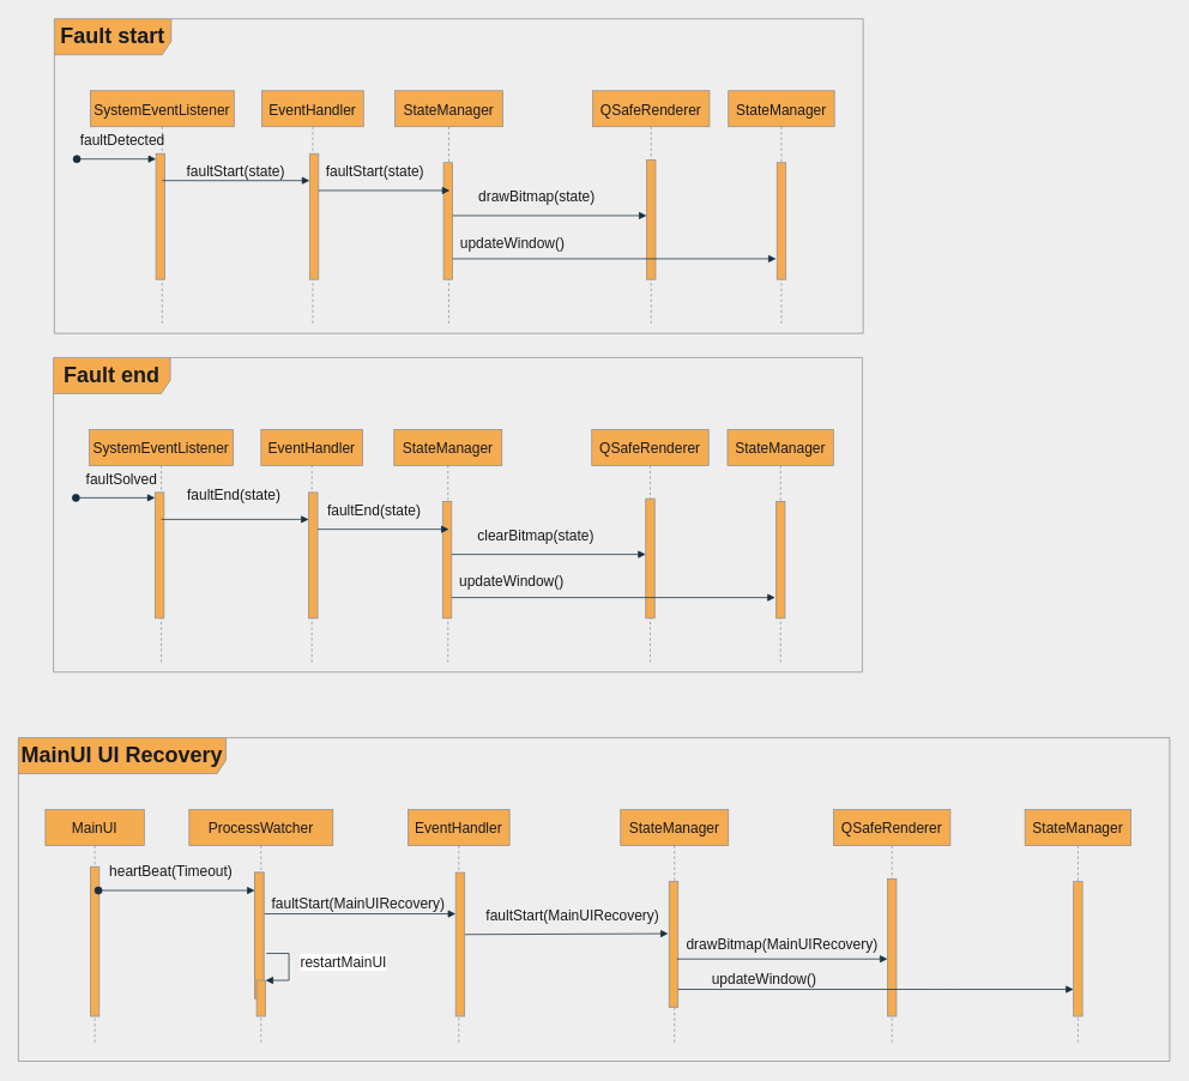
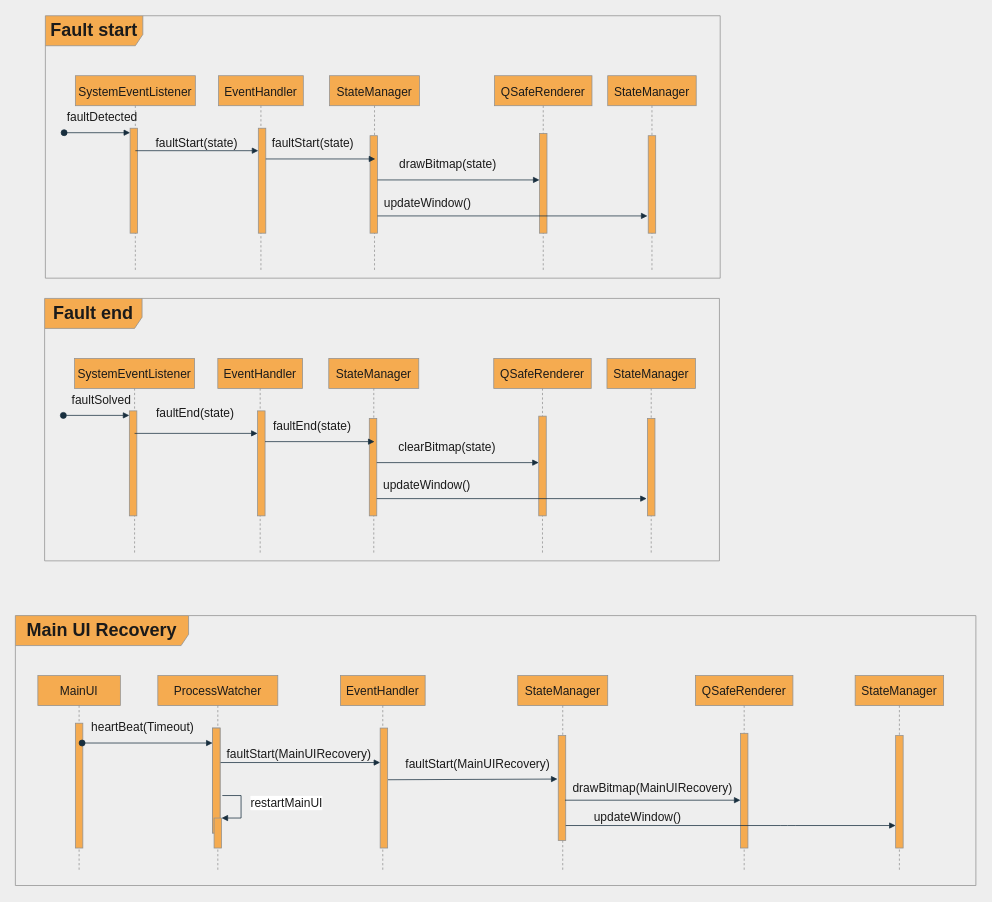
  <mxCell id="0" />
  <mxCell id="1" parent="0" />
  <mxCell id="2" value="" style="group" vertex="1" connectable="0" parent="1"><mxGeometry x="60" width="900" height="350" as="geometry" y="20" /></mxCell>
  <mxCell id="3" value="Fault start" style="shape=umlFrame;whiteSpace=wrap;html=1;strokeColor=#909090;fillColor=#F5AB50;labelBackgroundColor=none;fontColor=#1A1A1A;fontSize=24;width=130;height=40;fontStyle=1" vertex="1" parent="2"><mxGeometry width="900" height="350" as="geometry" /></mxCell>
  <mxCell id="4" value="SystemEventListener" style="shape=umlLifeline;perimeter=lifelinePerimeter;container=1;collapsible=0;recursiveResize=0;shadow=0;strokeWidth=1;strokeColor=#909090;fillColor=#F5AB50;fontColor=#1A1A1A;fontSize=16;" parent="2" vertex="1"><mxGeometry x="40" y="80" width="160" height="260" as="geometry" /></mxCell>
  <mxCell id="5" value="" style="points=[];perimeter=orthogonalPerimeter;shadow=0;strokeWidth=1;fillColor=#F5AB50;strokeColor=#909090;fontColor=#1A1A1A;" parent="4" vertex="1"><mxGeometry x="73" y="70" width="10" height="140" as="geometry" /></mxCell>
  <mxCell id="6" value="faultDetected" style="verticalAlign=bottom;startArrow=oval;endArrow=block;startSize=8;shadow=0;strokeWidth=1;labelBackgroundColor=none;strokeColor=#182E3E;fontColor=#1A1A1A;fontSize=16;" parent="4" edge="1"><mxGeometry x="0.167" y="10" relative="1" as="geometry"><mxPoint x="-15" y="76" as="sourcePoint" /><mxPoint x="73" y="76" as="targetPoint" /><mxPoint as="offset" /></mxGeometry></mxCell>
  <mxCell id="7" value="EventHandler" style="shape=umlLifeline;perimeter=lifelinePerimeter;container=1;collapsible=0;recursiveResize=0;shadow=0;strokeWidth=1;strokeColor=#909090;fillColor=#F5AB50;fontColor=#1A1A1A;fontSize=16;" parent="2" vertex="1"><mxGeometry x="231" y="80" width="113" height="260" as="geometry" /></mxCell>
  <mxCell id="8" value="" style="points=[];perimeter=orthogonalPerimeter;shadow=0;strokeWidth=1;fillColor=#F5AB50;strokeColor=#909090;fontColor=#1A1A1A;" parent="7" vertex="1"><mxGeometry x="53" y="70" width="10" height="140" as="geometry" /></mxCell>
  <mxCell id="9" value="faultStart(state)" style="verticalAlign=bottom;endArrow=block;shadow=0;strokeWidth=1;labelBackgroundColor=none;strokeColor=#182E3E;fontColor=#1A1A1A;fontSize=16;" parent="2" target="8" edge="1"><mxGeometry relative="1" as="geometry"><mxPoint x="120" y="180" as="sourcePoint" /><mxPoint x="290" y="171" as="targetPoint" /></mxGeometry></mxCell>
  <mxCell id="10" value="StateManager" style="shape=umlLifeline;perimeter=lifelinePerimeter;container=1;collapsible=0;recursiveResize=0;shadow=0;strokeWidth=1;strokeColor=#909090;fillColor=#F5AB50;fontColor=#1A1A1A;fontSize=16;" vertex="1" parent="2"><mxGeometry x="379" y="80" width="120" height="260" as="geometry" /></mxCell>
  <mxCell id="11" value="" style="points=[];perimeter=orthogonalPerimeter;shadow=0;strokeWidth=1;fillColor=#F5AB50;strokeColor=#909090;fontColor=#1A1A1A;" vertex="1" parent="10"><mxGeometry x="54" y="80" width="10" height="130" as="geometry" /></mxCell>
  <mxCell id="12" value="faultStart(state)" style="verticalAlign=bottom;endArrow=block;shadow=0;strokeWidth=1;labelBackgroundColor=none;strokeColor=#182E3E;fontColor=#1A1A1A;fontSize=16;entryX=0.7;entryY=0.077;entryDx=0;entryDy=0;entryPerimeter=0;" edge="1" parent="2"><mxGeometry x="-0.133" y="10" relative="1" as="geometry"><mxPoint x="294" y="191.01" as="sourcePoint" /><mxPoint x="440" y="191.01" as="targetPoint" /><mxPoint as="offset" /></mxGeometry></mxCell>
  <mxCell id="13" value="QSafeRenderer" style="shape=umlLifeline;perimeter=lifelinePerimeter;container=1;collapsible=0;recursiveResize=0;shadow=0;strokeWidth=1;strokeColor=#909090;fillColor=#F5AB50;fontColor=#1A1A1A;fontSize=16;" vertex="1" parent="2"><mxGeometry x="599" y="80" width="130" height="260" as="geometry" /></mxCell>
  <mxCell id="14" value="" style="points=[];perimeter=orthogonalPerimeter;shadow=0;strokeWidth=1;fillColor=#F5AB50;strokeColor=#909090;fontColor=#1A1A1A;" vertex="1" parent="13"><mxGeometry x="60" y="77" width="10" height="133" as="geometry" /></mxCell>
  <mxCell id="15" value="drawBitmap(state)" style="verticalAlign=bottom;endArrow=block;shadow=0;strokeWidth=1;labelBackgroundColor=none;strokeColor=#182E3E;fontColor=#1A1A1A;fontSize=16;" edge="1" parent="2"><mxGeometry x="-0.133" y="10" relative="1" as="geometry"><mxPoint x="443" y="219" as="sourcePoint" /><mxPoint x="659" y="219" as="targetPoint" /><mxPoint as="offset" /></mxGeometry></mxCell>
  <mxCell id="16" value="StateManager" style="shape=umlLifeline;perimeter=lifelinePerimeter;container=1;collapsible=0;recursiveResize=0;shadow=0;strokeWidth=1;strokeColor=#909090;fillColor=#F5AB50;fontColor=#1A1A1A;fontSize=16;" vertex="1" parent="2"><mxGeometry x="750" y="80" width="118" height="260" as="geometry" /></mxCell>
  <mxCell id="17" value="" style="points=[];perimeter=orthogonalPerimeter;shadow=0;strokeWidth=1;fillColor=#F5AB50;strokeColor=#909090;fontColor=#1A1A1A;" vertex="1" parent="16"><mxGeometry x="54" y="80" width="10" height="130" as="geometry" /></mxCell>
  <mxCell id="18" value="updateWindow()" style="verticalAlign=bottom;endArrow=block;shadow=0;strokeWidth=1;labelBackgroundColor=none;strokeColor=#182E3E;fontColor=#1A1A1A;fontSize=16;" edge="1" parent="2" source="11"><mxGeometry x="-0.627" y="7" relative="1" as="geometry"><mxPoint x="455" y="265.96" as="sourcePoint" /><mxPoint x="803" y="267" as="targetPoint" /><mxPoint as="offset" /></mxGeometry></mxCell>
  <mxCell id="19" value="" style="group" vertex="1" connectable="0" parent="1"><mxGeometry x="59" y="397" width="900" height="350" as="geometry" /></mxCell>
  <mxCell id="20" value="Fault end" style="shape=umlFrame;whiteSpace=wrap;html=1;strokeColor=#909090;fillColor=#F5AB50;labelBackgroundColor=none;fontColor=#1A1A1A;fontSize=24;width=130;height=40;fontStyle=1" vertex="1" parent="19"><mxGeometry width="900" height="350" as="geometry" /></mxCell>
  <mxCell id="21" value="SystemEventListener" style="shape=umlLifeline;perimeter=lifelinePerimeter;container=1;collapsible=0;recursiveResize=0;shadow=0;strokeWidth=1;strokeColor=#909090;fillColor=#F5AB50;fontColor=#1A1A1A;fontSize=16;" vertex="1" parent="19"><mxGeometry x="40" y="80" width="160" height="260" as="geometry" /></mxCell>
  <mxCell id="22" value="" style="points=[];perimeter=orthogonalPerimeter;shadow=0;strokeWidth=1;fillColor=#F5AB50;strokeColor=#909090;fontColor=#1A1A1A;" vertex="1" parent="21"><mxGeometry x="73" y="70" width="10" height="140" as="geometry" /></mxCell>
  <mxCell id="23" value="faultSolved" style="verticalAlign=bottom;startArrow=oval;endArrow=block;startSize=8;shadow=0;strokeWidth=1;labelBackgroundColor=none;strokeColor=#182E3E;fontColor=#1A1A1A;fontSize=16;" edge="1" parent="21"><mxGeometry x="0.167" y="10" relative="1" as="geometry"><mxPoint x="-15" y="76" as="sourcePoint" /><mxPoint x="73" y="76" as="targetPoint" /><mxPoint as="offset" /></mxGeometry></mxCell>
  <mxCell id="24" value="EventHandler" style="shape=umlLifeline;perimeter=lifelinePerimeter;container=1;collapsible=0;recursiveResize=0;shadow=0;strokeWidth=1;strokeColor=#909090;fillColor=#F5AB50;fontColor=#1A1A1A;fontSize=16;" vertex="1" parent="19"><mxGeometry x="231" y="80" width="113" height="260" as="geometry" /></mxCell>
  <mxCell id="25" value="" style="points=[];perimeter=orthogonalPerimeter;shadow=0;strokeWidth=1;fillColor=#F5AB50;strokeColor=#909090;fontColor=#1A1A1A;" vertex="1" parent="24"><mxGeometry x="53" y="70" width="10" height="140" as="geometry" /></mxCell>
  <mxCell id="26" value="faultEnd(state)" style="verticalAlign=bottom;endArrow=block;shadow=0;strokeWidth=1;labelBackgroundColor=none;strokeColor=#182E3E;fontColor=#1A1A1A;fontSize=16;" edge="1" parent="19" target="25"><mxGeometry x="-0.012" y="17" relative="1" as="geometry"><mxPoint x="120" y="180" as="sourcePoint" /><mxPoint x="290" y="171" as="targetPoint" /><mxPoint as="offset" /></mxGeometry></mxCell>
  <mxCell id="27" value="StateManager" style="shape=umlLifeline;perimeter=lifelinePerimeter;container=1;collapsible=0;recursiveResize=0;shadow=0;strokeWidth=1;strokeColor=#909090;fillColor=#F5AB50;fontColor=#1A1A1A;fontSize=16;" vertex="1" parent="19"><mxGeometry x="379" y="80" width="120" height="260" as="geometry" /></mxCell>
  <mxCell id="28" value="" style="points=[];perimeter=orthogonalPerimeter;shadow=0;strokeWidth=1;fillColor=#F5AB50;strokeColor=#909090;fontColor=#1A1A1A;" vertex="1" parent="27"><mxGeometry x="54" y="80" width="10" height="130" as="geometry" /></mxCell>
  <mxCell id="29" value="faultEnd(state)" style="verticalAlign=bottom;endArrow=block;shadow=0;strokeWidth=1;labelBackgroundColor=none;strokeColor=#182E3E;fontColor=#1A1A1A;fontSize=16;entryX=0.7;entryY=0.077;entryDx=0;entryDy=0;entryPerimeter=0;" edge="1" parent="19"><mxGeometry x="-0.133" y="10" relative="1" as="geometry"><mxPoint x="294" y="191.01" as="sourcePoint" /><mxPoint x="440" y="191.01" as="targetPoint" /><mxPoint as="offset" /></mxGeometry></mxCell>
  <mxCell id="30" value="QSafeRenderer" style="shape=umlLifeline;perimeter=lifelinePerimeter;container=1;collapsible=0;recursiveResize=0;shadow=0;strokeWidth=1;strokeColor=#909090;fillColor=#F5AB50;fontColor=#1A1A1A;fontSize=16;" vertex="1" parent="19"><mxGeometry x="599" y="80" width="130" height="260" as="geometry" /></mxCell>
  <mxCell id="31" value="" style="points=[];perimeter=orthogonalPerimeter;shadow=0;strokeWidth=1;fillColor=#F5AB50;strokeColor=#909090;fontColor=#1A1A1A;" vertex="1" parent="30"><mxGeometry x="60" y="77" width="10" height="133" as="geometry" /></mxCell>
  <mxCell id="32" value="clearBitmap(state)" style="verticalAlign=bottom;endArrow=block;shadow=0;strokeWidth=1;labelBackgroundColor=none;strokeColor=#182E3E;fontColor=#1A1A1A;fontSize=16;" edge="1" parent="19"><mxGeometry x="-0.133" y="10" relative="1" as="geometry"><mxPoint x="443" y="219" as="sourcePoint" /><mxPoint x="659" y="219" as="targetPoint" /><mxPoint as="offset" /></mxGeometry></mxCell>
  <mxCell id="33" value="StateManager" style="shape=umlLifeline;perimeter=lifelinePerimeter;container=1;collapsible=0;recursiveResize=0;shadow=0;strokeWidth=1;strokeColor=#909090;fillColor=#F5AB50;fontColor=#1A1A1A;fontSize=16;" vertex="1" parent="19"><mxGeometry x="750" y="80" width="118" height="260" as="geometry" /></mxCell>
  <mxCell id="34" value="" style="points=[];perimeter=orthogonalPerimeter;shadow=0;strokeWidth=1;fillColor=#F5AB50;strokeColor=#909090;fontColor=#1A1A1A;" vertex="1" parent="33"><mxGeometry x="54" y="80" width="10" height="130" as="geometry" /></mxCell>
  <mxCell id="35" value="updateWindow()" style="verticalAlign=bottom;endArrow=block;shadow=0;strokeWidth=1;labelBackgroundColor=none;strokeColor=#182E3E;fontColor=#1A1A1A;fontSize=16;" edge="1" parent="19" source="28"><mxGeometry x="-0.627" y="7" relative="1" as="geometry"><mxPoint x="455" y="265.96" as="sourcePoint" /><mxPoint x="803" y="267" as="targetPoint" /><mxPoint as="offset" /></mxGeometry></mxCell>
  <mxCell id="36" value="" style="group" vertex="1" connectable="0" parent="1"><mxGeometry x="20" y="820" width="1281" height="360" as="geometry" /></mxCell>
- <mxCell id="37" value="MainUI UI Recovery" style="shape=umlFrame;whiteSpace=wrap;html=1;strokeColor=#909090;fillColor=#F5AB50;labelBackgroundColor=none;fontColor=#1A1A1A;fontSize=24;width=231;height=40;fontStyle=1" vertex="1" parent="36"><mxGeometry width="1281" height="360" as="geometry" /></mxCell>
+ <mxCell id="37" value="Main UI Recovery" style="shape=umlFrame;whiteSpace=wrap;html=1;strokeColor=#909090;fillColor=#F5AB50;labelBackgroundColor=none;fontColor=#1A1A1A;fontSize=24;width=231;height=40;fontStyle=1" vertex="1" parent="36"><mxGeometry width="1281" height="360" as="geometry" /></mxCell>
  <mxCell id="38" value="EventHandler" style="shape=umlLifeline;perimeter=lifelinePerimeter;container=1;collapsible=0;recursiveResize=0;shadow=0;strokeWidth=1;strokeColor=#909090;fillColor=#F5AB50;fontColor=#1A1A1A;fontSize=16;" vertex="1" parent="36"><mxGeometry x="433.5" y="80" width="113" height="260" as="geometry" /></mxCell>
  <mxCell id="39" value="" style="points=[];perimeter=orthogonalPerimeter;shadow=0;strokeWidth=1;fillColor=#F5AB50;strokeColor=#909090;fontColor=#1A1A1A;" vertex="1" parent="38"><mxGeometry x="53" y="70" width="10" height="160" as="geometry" /></mxCell>
  <mxCell id="40" value="faultStart(MainUIRecovery)" style="verticalAlign=bottom;endArrow=block;shadow=0;strokeWidth=1;labelBackgroundColor=none;strokeColor=#182E3E;fontColor=#1A1A1A;fontSize=16;" edge="1" parent="36"><mxGeometry relative="1" as="geometry"><mxPoint x="269.5" y="196" as="sourcePoint" /><mxPoint x="486.5" y="196" as="targetPoint" /></mxGeometry></mxCell>
  <mxCell id="41" value="StateManager" style="shape=umlLifeline;perimeter=lifelinePerimeter;container=1;collapsible=0;recursiveResize=0;shadow=0;strokeWidth=1;strokeColor=#909090;fillColor=#F5AB50;fontColor=#1A1A1A;fontSize=16;" vertex="1" parent="36"><mxGeometry x="670" y="80" width="120" height="260" as="geometry" /></mxCell>
  <mxCell id="42" value="" style="points=[];perimeter=orthogonalPerimeter;shadow=0;strokeWidth=1;fillColor=#F5AB50;strokeColor=#909090;fontColor=#1A1A1A;" vertex="1" parent="41"><mxGeometry x="54" y="80" width="10" height="140" as="geometry" /></mxCell>
  <mxCell id="43" value="faultStart(MainUIRecovery)" style="verticalAlign=bottom;endArrow=block;shadow=0;strokeWidth=1;labelBackgroundColor=none;strokeColor=#182E3E;fontColor=#1A1A1A;fontSize=16;exitX=1.05;exitY=0.571;exitDx=0;exitDy=0;exitPerimeter=0;entryX=0;entryY=0.454;entryDx=0;entryDy=0;entryPerimeter=0;" edge="1" parent="36"><mxGeometry x="0.063" y="10" relative="1" as="geometry"><mxPoint x="497" y="218.94" as="sourcePoint" /><mxPoint x="723" y="218.02" as="targetPoint" /><mxPoint as="offset" /><Array as="points" /></mxGeometry></mxCell>
  <mxCell id="44" value="QSafeRenderer" style="shape=umlLifeline;perimeter=lifelinePerimeter;container=1;collapsible=0;recursiveResize=0;shadow=0;strokeWidth=1;strokeColor=#909090;fillColor=#F5AB50;fontColor=#1A1A1A;fontSize=16;" vertex="1" parent="36"><mxGeometry x="907" y="80" width="130" height="260" as="geometry" /></mxCell>
  <mxCell id="45" value="" style="points=[];perimeter=orthogonalPerimeter;shadow=0;strokeWidth=1;fillColor=#F5AB50;strokeColor=#909090;fontColor=#1A1A1A;" vertex="1" parent="44"><mxGeometry x="60" y="77" width="10" height="153" as="geometry" /></mxCell>
  <mxCell id="46" value="drawBitmap(MainUIRecovery)" style="verticalAlign=bottom;endArrow=block;shadow=0;strokeWidth=1;labelBackgroundColor=none;strokeColor=#182E3E;fontColor=#1A1A1A;fontSize=16;exitX=1;exitY=0.623;exitDx=0;exitDy=0;exitPerimeter=0;" edge="1" parent="36"><mxGeometry y="6" relative="1" as="geometry"><mxPoint x="733" y="246.22" as="sourcePoint" /><mxPoint x="967" y="246.22" as="targetPoint" /><mxPoint as="offset" /></mxGeometry></mxCell>
  <mxCell id="47" value="StateManager" style="shape=umlLifeline;perimeter=lifelinePerimeter;container=1;collapsible=0;recursiveResize=0;shadow=0;strokeWidth=1;strokeColor=#909090;fillColor=#F5AB50;fontColor=#1A1A1A;fontSize=16;" vertex="1" parent="36"><mxGeometry x="1120" y="80" width="118" height="260" as="geometry" /></mxCell>
  <mxCell id="48" value="" style="points=[];perimeter=orthogonalPerimeter;shadow=0;strokeWidth=1;fillColor=#F5AB50;strokeColor=#909090;fontColor=#1A1A1A;" vertex="1" parent="47"><mxGeometry x="54" y="80" width="10" height="150" as="geometry" /></mxCell>
  <mxCell id="49" value="updateWindow()" style="verticalAlign=bottom;endArrow=block;shadow=0;strokeWidth=1;labelBackgroundColor=none;strokeColor=#182E3E;fontColor=#1A1A1A;fontSize=16;" edge="1" parent="36" source="42" target="48"><mxGeometry x="0.347" y="-200" relative="1" as="geometry"><mxPoint x="642" y="275.96" as="sourcePoint" /><mxPoint x="990" y="277" as="targetPoint" /><mxPoint x="-200" y="-200" as="offset" /><Array as="points"><mxPoint x="1030" y="280" /></Array></mxGeometry></mxCell>
  <mxCell id="50" value="ProcessWatcher" style="shape=umlLifeline;perimeter=lifelinePerimeter;container=1;collapsible=0;recursiveResize=0;shadow=0;strokeWidth=1;strokeColor=#909090;fillColor=#F5AB50;fontColor=#1A1A1A;fontSize=16;" vertex="1" parent="36"><mxGeometry x="190" y="80" width="160" height="260" as="geometry" /></mxCell>
  <mxCell id="51" value="" style="points=[];perimeter=orthogonalPerimeter;shadow=0;strokeWidth=1;fillColor=#F5AB50;strokeColor=#909090;fontColor=#1A1A1A;" vertex="1" parent="50"><mxGeometry x="73" y="70" width="10" height="140" as="geometry" /></mxCell>
  <mxCell id="52" value="" style="points=[];perimeter=orthogonalPerimeter;shadow=0;strokeWidth=1;fillColor=#F5AB50;strokeColor=#909090;fontColor=#1A1A1A;" vertex="1" parent="50"><mxGeometry x="73" y="70" width="10" height="140" as="geometry" /></mxCell>
  <mxCell id="53" value="" style="html=1;points=[];perimeter=orthogonalPerimeter;rounded=0;sketch=0;strokeColor=#909090;fillColor=#F5AB50;fontSize=16;fontColor=#1A1A1A;" vertex="1" parent="50"><mxGeometry x="75" y="190" width="10" height="40" as="geometry" /></mxCell>
  <mxCell id="54" value="restartMainUI" style="edgeStyle=orthogonalEdgeStyle;html=1;align=left;spacingLeft=2;endArrow=block;rounded=0;entryX=1;entryY=0;strokeColor=#182E3E;fontSize=16;fontColor=#1A1A1A;" edge="1" target="53" parent="50"><mxGeometry x="-0.383" y="-13" relative="1" as="geometry"><mxPoint x="86" y="160" as="sourcePoint" /><Array as="points"><mxPoint x="111" y="160" /></Array><mxPoint x="22" y="10" as="offset" /></mxGeometry></mxCell>
  <mxCell id="55" value="" style="group" vertex="1" connectable="0" parent="36"><mxGeometry x="30" y="80" width="110" height="260" as="geometry" /></mxCell>
  <mxCell id="56" value="MainUI" style="shape=umlLifeline;perimeter=lifelinePerimeter;container=1;collapsible=0;recursiveResize=0;shadow=0;strokeWidth=1;strokeColor=#909090;fillColor=#F5AB50;fontColor=#1A1A1A;fontSize=16;size=40;" vertex="1" parent="55"><mxGeometry width="110" height="260" as="geometry" /></mxCell>
  <mxCell id="57" value="" style="points=[];perimeter=orthogonalPerimeter;shadow=0;strokeWidth=1;fillColor=#F5AB50;strokeColor=#909090;fontColor=#1A1A1A;" vertex="1" parent="56"><mxGeometry x="50" y="63.5" width="10" height="166.5" as="geometry" /></mxCell>
  <mxCell id="58" value="heartBeat(Timeout)" style="verticalAlign=bottom;startArrow=oval;endArrow=block;startSize=8;shadow=0;strokeWidth=1;labelBackgroundColor=none;strokeColor=#182E3E;fontColor=#1A1A1A;fontSize=16;exitX=0.9;exitY=0.159;exitDx=0;exitDy=0;exitPerimeter=0;" edge="1" parent="36" source="57" target="51"><mxGeometry x="-0.069" y="10" relative="1" as="geometry"><mxPoint x="110" y="180" as="sourcePoint" /><mxPoint x="263" y="180" as="targetPoint" /><mxPoint as="offset" /></mxGeometry></mxCell>
